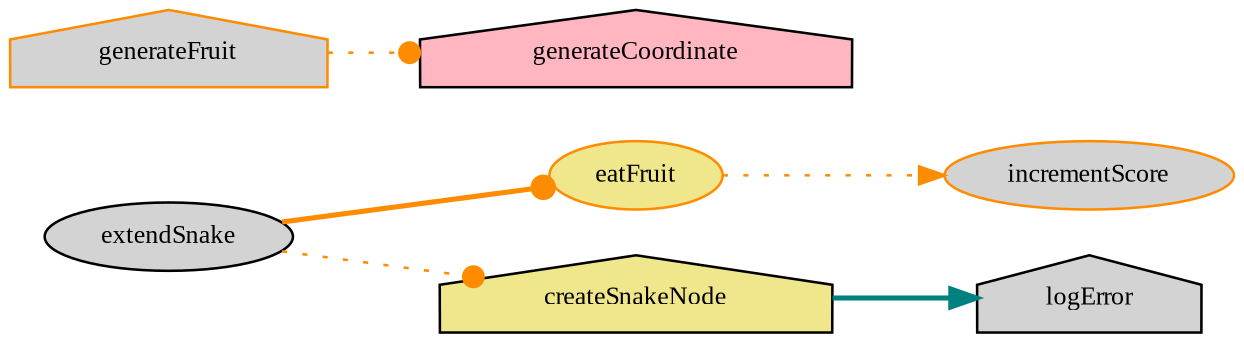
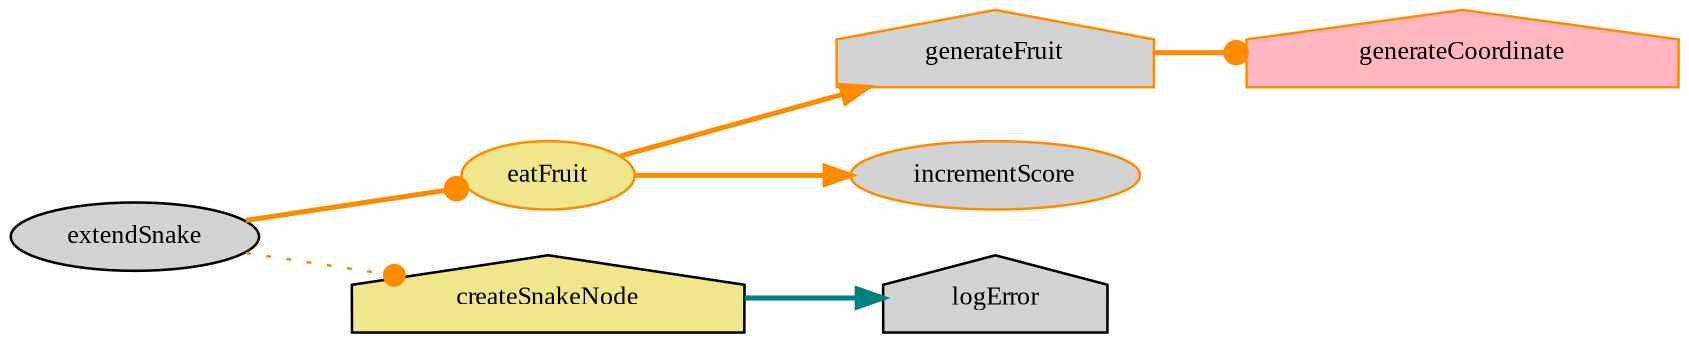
  digraph {
    fontname="Liberation Serif"
    rankdir=LR
    node [color=black fillcolor=lightgrey fontname="Liberation Serif" fontsize=10 shape=house style=filled]
    edge [arrowhead=normal color=darkorange fontname="Liberation Serif" fontsize=10 labelfontname=Helvetica labelfontsize=10 style=bold]
    n1 [color=darkorange fillcolor=khaki fontcolor=black height=0.2 label=eatFruit shape=ellipse width=0.4]
    n2 [color=darkorange height=0.2 label=generateFruit width=0.4]
    n3 [color=darkorange height=0.2 label=incrementScore shape=ellipse width=0.4]
    n4 [height=0.2 label=extendSnake shape=ellipse width=0.4]
    n5 [fillcolor=khaki height=0.2 label=createSnakeNode width=0.4]
-   n6 [fillcolor=lightpink height=0.2 label=generateCoordinate width=0.4]
+   n6 [color=darkorange fillcolor=lightpink height=0.2 label=generateCoordinate width=0.4]
    n7 [height=0.2 label=logError width=0.4]
-   n1 -> n3 [style=dotted]
-   n2 -> n6 [arrowhead=dot style=dotted]
+   n1 -> n2
+   n1 -> n3
+   n2 -> n6 [arrowhead=dot]
    n4 -> n1 [arrowhead=dot]
    n4 -> n5 [arrowhead=dot style=dotted]
    n5 -> n7 [color=teal]
  }
